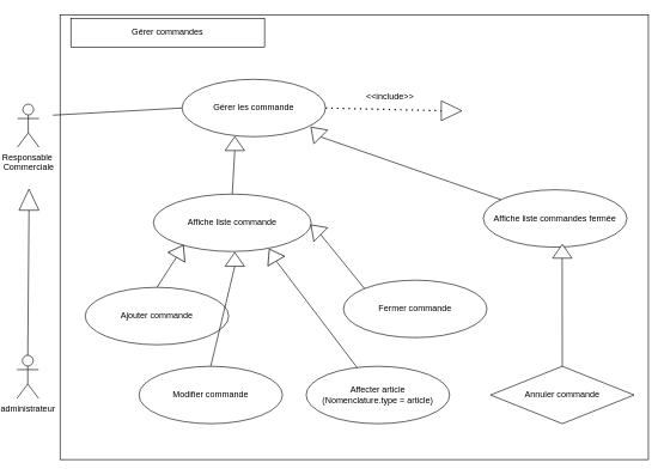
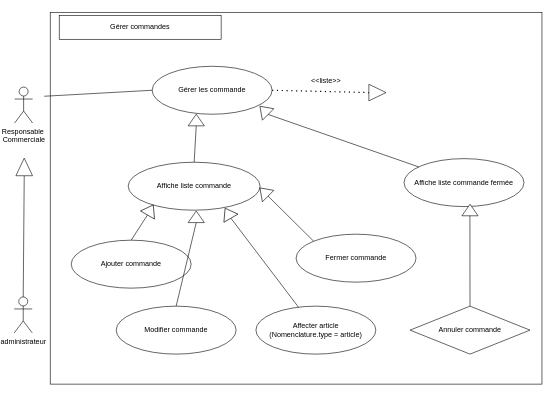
  <mxCell id="0" />
  <mxCell id="1" parent="0" />
  <mxCell id="2" value="" style="rounded=0;whiteSpace=wrap;html=1;" vertex="1" parent="1"><mxGeometry x="80" y="20" width="820" height="620" as="geometry" /></mxCell>
  <mxCell id="3" value="Responsable&amp;nbsp;&lt;br&gt;Commerciale" style="shape=umlActor;verticalLabelPosition=bottom;verticalAlign=top;html=1;outlineConnect=0;" vertex="1" parent="1"><mxGeometry x="20.68" y="144.66" width="30" height="60" as="geometry" /></mxCell>
  <mxCell id="4" value="administrateur" style="shape=umlActor;verticalLabelPosition=bottom;verticalAlign=top;html=1;outlineConnect=0;" vertex="1" parent="1"><mxGeometry x="20" y="494.66" width="30" height="60" as="geometry" /></mxCell>
  <mxCell id="5" value="Gérer les commande" style="ellipse;whiteSpace=wrap;html=1;" vertex="1" parent="1"><mxGeometry x="250" y="110" width="200" height="80" as="geometry" /></mxCell>
  <mxCell id="6" value="" style="endArrow=none;html=1;rounded=0;entryX=0;entryY=0.5;entryDx=0;entryDy=0;" edge="1" parent="1" target="5"><mxGeometry width="50" height="50" relative="1" as="geometry"><mxPoint x="70" y="160" as="sourcePoint" /><mxPoint x="690" y="450" as="targetPoint" /></mxGeometry></mxCell>
  <mxCell id="7" value="Affiche liste commande" style="ellipse;whiteSpace=wrap;html=1;" vertex="1" parent="1"><mxGeometry x="210" y="270" width="220" height="80" as="geometry" /></mxCell>
  <mxCell id="8" value="" style="endArrow=none;html=1;rounded=0;exitX=0.5;exitY=0;exitDx=0;exitDy=0;entryX=0;entryY=0.5;entryDx=0;entryDy=0;" edge="1" parent="1" source="7" target="16"><mxGeometry width="50" height="50" relative="1" as="geometry"><mxPoint x="500" y="400" as="sourcePoint" /><mxPoint x="266.622" y="225.51" as="targetPoint" /></mxGeometry></mxCell>
  <mxCell id="9" value="Ajouter commande" style="ellipse;whiteSpace=wrap;html=1;" vertex="1" parent="1"><mxGeometry x="115" y="400" width="200" height="80" as="geometry" /></mxCell>
  <mxCell id="10" value="" style="endArrow=none;dashed=1;html=1;dashPattern=1 3;strokeWidth=2;rounded=0;exitX=1;exitY=0.5;exitDx=0;exitDy=0;entryX=0;entryY=0.5;entryDx=0;entryDy=0;" edge="1" parent="1" source="5" target="11"><mxGeometry width="50" height="50" relative="1" as="geometry"><mxPoint x="500" y="400" as="sourcePoint" /><mxPoint x="550" y="350" as="targetPoint" /></mxGeometry></mxCell>
  <mxCell id="11" value="" style="triangle;whiteSpace=wrap;html=1;rotation=0;" vertex="1" parent="1"><mxGeometry x="611.36" y="140" width="28.64" height="27.71" as="geometry" /></mxCell>
- <mxCell id="12" value="&amp;lt;&amp;lt;include&amp;gt;&amp;gt;" style="text;html=1;strokeColor=none;fillColor=none;align=center;verticalAlign=middle;whiteSpace=wrap;rounded=0;" vertex="1" parent="1"><mxGeometry x="520" y="124.66" width="40" height="20" as="geometry" /></mxCell>
+ <mxCell id="12" value="&amp;lt;&amp;lt;liste&amp;gt;&amp;gt;" style="text;html=1;strokeColor=none;fillColor=none;align=center;verticalAlign=middle;whiteSpace=wrap;rounded=0;" vertex="1" parent="1"><mxGeometry x="520" y="124.66" width="40" height="20" as="geometry" /></mxCell>
  <mxCell id="13" value="" style="endArrow=none;html=1;rounded=0;entryX=0;entryY=0.5;entryDx=0;entryDy=0;exitX=0.5;exitY=0;exitDx=0;exitDy=0;" edge="1" parent="1" source="9" target="15"><mxGeometry width="50" height="50" relative="1" as="geometry"><mxPoint x="480" y="596" as="sourcePoint" /><mxPoint x="423.169" y="400.686" as="targetPoint" /></mxGeometry></mxCell>
  <mxCell id="14" value="Gérer commandes" style="rounded=0;whiteSpace=wrap;html=1;" vertex="1" parent="1"><mxGeometry x="95" y="25" width="270" height="40" as="geometry" /></mxCell>
  <mxCell id="15" value="" style="triangle;whiteSpace=wrap;html=1;rotation=-150;direction=south;" vertex="1" parent="1"><mxGeometry x="233.51" y="340" width="27.02" height="19.32" as="geometry" /></mxCell>
  <mxCell id="16" value="" style="triangle;whiteSpace=wrap;html=1;rotation=-180;direction=south;" vertex="1" parent="1"><mxGeometry x="310" y="190" width="27.02" height="19.32" as="geometry" /></mxCell>
- <mxCell id="17" value="Affiche liste commandes fermée" style="ellipse;whiteSpace=wrap;html=1;" vertex="1" parent="1"><mxGeometry x="670" y="264" width="200" height="80" as="geometry" /></mxCell>
+ <mxCell id="17" value="Affiche liste commande fermée" style="ellipse;whiteSpace=wrap;html=1;" vertex="1" parent="1"><mxGeometry x="670" y="264" width="200" height="80" as="geometry" /></mxCell>
  <mxCell id="18" value="" style="triangle;whiteSpace=wrap;html=1;rotation=-225;direction=south;" vertex="1" parent="1"><mxGeometry x="423" y="173.85" width="27.02" height="19.32" as="geometry" /></mxCell>
  <mxCell id="19" value="" style="endArrow=none;html=1;rounded=0;entryX=0;entryY=0.5;entryDx=0;entryDy=0;" edge="1" parent="1" source="17" target="18"><mxGeometry width="50" height="50" relative="1" as="geometry"><mxPoint x="419" y="292" as="sourcePoint" /><mxPoint x="344" y="210" as="targetPoint" /></mxGeometry></mxCell>
- <mxCell id="20" value="Fermer commande" style="ellipse;whiteSpace=wrap;html=1;" vertex="1" parent="1"><mxGeometry x="475" y="390" width="200" height="80" as="geometry" /></mxCell>
+ <mxCell id="20" value="Fermer commande" style="ellipse;whiteSpace=wrap;html=1;" vertex="1" parent="1"><mxGeometry x="490" y="390" width="200" height="80" as="geometry" /></mxCell>
  <mxCell id="21" value="" style="triangle;whiteSpace=wrap;html=1;rotation=-225;direction=south;" vertex="1" parent="1"><mxGeometry x="423" y="310" width="27.02" height="19.32" as="geometry" /></mxCell>
  <mxCell id="22" value="" style="endArrow=none;html=1;rounded=0;entryX=0;entryY=0.5;entryDx=0;entryDy=0;exitX=0;exitY=0;exitDx=0;exitDy=0;" edge="1" parent="1" source="20" target="21"><mxGeometry width="50" height="50" relative="1" as="geometry"><mxPoint x="419" y="292" as="sourcePoint" /><mxPoint x="344" y="210" as="targetPoint" /></mxGeometry></mxCell>
  <mxCell id="23" value="Modifier commande" style="ellipse;whiteSpace=wrap;html=1;" vertex="1" parent="1"><mxGeometry x="190" y="510" width="200" height="80" as="geometry" /></mxCell>
  <mxCell id="24" value="Annuler commande" style="rhombus;whiteSpace=wrap;html=1;" vertex="1" parent="1"><mxGeometry x="680" y="510" width="200" height="80" as="geometry" /></mxCell>
  <mxCell id="25" value="" style="endArrow=none;html=1;rounded=0;exitX=0.5;exitY=0;exitDx=0;exitDy=0;entryX=0.515;entryY=0.494;entryDx=0;entryDy=0;entryPerimeter=0;" edge="1" parent="1" source="24" target="26"><mxGeometry width="50" height="50" relative="1" as="geometry"><mxPoint x="274" y="280" as="sourcePoint" /><mxPoint x="274" y="230" as="targetPoint" /></mxGeometry></mxCell>
  <mxCell id="26" value="" style="triangle;whiteSpace=wrap;html=1;rotation=-180;direction=south;" vertex="1" parent="1"><mxGeometry x="766.49" y="340" width="27.02" height="19.32" as="geometry" /></mxCell>
  <mxCell id="27" value="" style="endArrow=none;html=1;rounded=0;exitX=0.5;exitY=0;exitDx=0;exitDy=0;entryX=0;entryY=0.5;entryDx=0;entryDy=0;" edge="1" parent="1" source="23" target="28"><mxGeometry width="50" height="50" relative="1" as="geometry"><mxPoint x="480" y="425" as="sourcePoint" /><mxPoint x="410" y="366" as="targetPoint" /></mxGeometry></mxCell>
  <mxCell id="28" value="" style="triangle;whiteSpace=wrap;html=1;rotation=-180;direction=south;" vertex="1" parent="1"><mxGeometry x="310" y="351.34" width="27.02" height="19.32" as="geometry" /></mxCell>
  <mxCell id="29" value="Affecter article &lt;br&gt;(Nomenclature.type = article)" style="ellipse;whiteSpace=wrap;html=1;" vertex="1" parent="1"><mxGeometry x="423" y="510" width="200" height="80" as="geometry" /></mxCell>
  <mxCell id="30" value="" style="endArrow=none;html=1;rounded=0;entryX=0;entryY=0.5;entryDx=0;entryDy=0;" edge="1" parent="1" source="29" target="31"><mxGeometry width="50" height="50" relative="1" as="geometry"><mxPoint x="300" y="520" as="sourcePoint" /><mxPoint x="334" y="381" as="targetPoint" /></mxGeometry></mxCell>
  <mxCell id="31" value="" style="triangle;whiteSpace=wrap;html=1;rotation=-210;direction=south;" vertex="1" parent="1"><mxGeometry x="362.98" y="345.34" width="27.02" height="19.32" as="geometry" /></mxCell>
  <mxCell id="32" value="" style="endArrow=none;html=1;rounded=0;exitX=0.5;exitY=0;exitDx=0;exitDy=0;exitPerimeter=0;entryX=0;entryY=0.5;entryDx=0;entryDy=0;" edge="1" parent="1" source="4" target="33"><mxGeometry width="50" height="50" relative="1" as="geometry"><mxPoint x="35" y="495" as="sourcePoint" /><mxPoint x="36" y="272" as="targetPoint" /></mxGeometry></mxCell>
  <mxCell id="33" value="" style="triangle;whiteSpace=wrap;html=1;rotation=-90;" vertex="1" parent="1"><mxGeometry x="22" y="264" width="29.32" height="27.71" as="geometry" /></mxCell>
